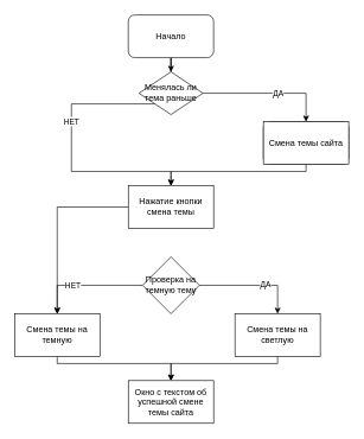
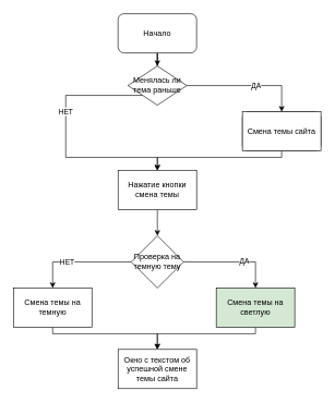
  <mxCell id="0" />
  <mxCell id="1" parent="0" />
  <mxCell id="2" style="edgeStyle=orthogonalEdgeStyle;rounded=0;orthogonalLoop=1;jettySize=auto;html=1;entryX=0.5;entryY=0;entryDx=0;entryDy=0;" edge="1" parent="1" source="3" target="10"><mxGeometry relative="1" as="geometry" /></mxCell>
  <mxCell id="3" value="Начало" style="rounded=1;whiteSpace=wrap;html=1;" vertex="1" parent="1"><mxGeometry x="180" y="20" width="120" height="60" as="geometry" /></mxCell>
- <mxCell id="4" style="edgeStyle=orthogonalEdgeStyle;rounded=0;orthogonalLoop=1;jettySize=auto;html=1;" edge="1" parent="1" source="5" target="20"><mxGeometry relative="1" as="geometry" /></mxCell>
+ <mxCell id="4" style="edgeStyle=orthogonalEdgeStyle;rounded=0;orthogonalLoop=1;jettySize=auto;html=1;entryX=0.5;entryY=0;entryDx=0;entryDy=0;" edge="1" parent="1" source="5" target="17"><mxGeometry relative="1" as="geometry" /></mxCell>
  <mxCell id="5" value="Нажатие кнопки&lt;div&gt;смена темы&lt;/div&gt;" style="rounded=0;whiteSpace=wrap;html=1;" vertex="1" parent="1"><mxGeometry x="180" y="260" width="120" height="60" as="geometry" /></mxCell>
  <mxCell id="6" style="edgeStyle=orthogonalEdgeStyle;rounded=0;orthogonalLoop=1;jettySize=auto;html=1;entryX=0.5;entryY=0;entryDx=0;entryDy=0;" edge="1" parent="1" source="10" target="12"><mxGeometry relative="1" as="geometry"><mxPoint x="350" y="145" as="targetPoint" /></mxGeometry></mxCell>
  <mxCell id="7" value="ДА" style="edgeLabel;html=1;align=center;verticalAlign=middle;resizable=0;points=[];" vertex="1" connectable="0" parent="6"><mxGeometry x="0.134" y="1" relative="1" as="geometry"><mxPoint as="offset" /></mxGeometry></mxCell>
  <mxCell id="8" style="edgeStyle=orthogonalEdgeStyle;rounded=0;orthogonalLoop=1;jettySize=auto;html=1;entryX=0.5;entryY=0;entryDx=0;entryDy=0;" edge="1" parent="1" source="10" target="5"><mxGeometry relative="1" as="geometry"><mxPoint x="50" y="210" as="targetPoint" /><Array as="points"><mxPoint x="100" y="145" /><mxPoint x="100" y="240" /><mxPoint x="240" y="240" /></Array></mxGeometry></mxCell>
  <mxCell id="9" value="НЕТ" style="edgeLabel;html=1;align=center;verticalAlign=middle;resizable=0;points=[];" vertex="1" connectable="0" parent="8"><mxGeometry x="-0.237" y="-1" relative="1" as="geometry"><mxPoint as="offset" /></mxGeometry></mxCell>
  <mxCell id="10" value="Менялась ли тема раньше" style="rhombus;whiteSpace=wrap;html=1;" vertex="1" parent="1"><mxGeometry x="195" y="100" width="90" height="60" as="geometry" /></mxCell>
  <mxCell id="11" style="edgeStyle=orthogonalEdgeStyle;rounded=0;orthogonalLoop=1;jettySize=auto;html=1;entryX=0.5;entryY=0;entryDx=0;entryDy=0;" edge="1" parent="1" source="12" target="5"><mxGeometry relative="1" as="geometry"><Array as="points"><mxPoint x="430" y="240" /><mxPoint x="240" y="240" /></Array></mxGeometry></mxCell>
  <mxCell id="12" value="" style="rounded=1;whiteSpace=wrap;html=1;" vertex="1" parent="1"><mxGeometry x="370" y="170" width="120" height="60" as="geometry" /></mxCell>
  <mxCell id="13" style="edgeStyle=orthogonalEdgeStyle;rounded=0;orthogonalLoop=1;jettySize=auto;html=1;entryX=0.5;entryY=0;entryDx=0;entryDy=0;" edge="1" parent="1" source="17" target="20"><mxGeometry relative="1" as="geometry"><mxPoint x="80" y="400" as="targetPoint" /></mxGeometry></mxCell>
  <mxCell id="14" value="НЕТ" style="edgeLabel;html=1;align=center;verticalAlign=middle;resizable=0;points=[];" vertex="1" connectable="0" parent="13"><mxGeometry x="0.241" relative="1" as="geometry"><mxPoint as="offset" /></mxGeometry></mxCell>
  <mxCell id="15" style="edgeStyle=orthogonalEdgeStyle;rounded=0;orthogonalLoop=1;jettySize=auto;html=1;entryX=0.5;entryY=0;entryDx=0;entryDy=0;" edge="1" parent="1" source="17" target="22"><mxGeometry relative="1" as="geometry"><mxPoint x="390" y="400" as="targetPoint" /></mxGeometry></mxCell>
  <mxCell id="16" value="ДА" style="edgeLabel;html=1;align=center;verticalAlign=middle;resizable=0;points=[];" vertex="1" connectable="0" parent="15"><mxGeometry x="0.224" y="2" relative="1" as="geometry"><mxPoint as="offset" /></mxGeometry></mxCell>
  <mxCell id="17" value="Проверка на темную тему" style="rhombus;whiteSpace=wrap;html=1;" vertex="1" parent="1"><mxGeometry x="200" y="360" width="80" height="80" as="geometry" /></mxCell>
  <mxCell id="18" value="Смена темы сайта" style="rounded=0;whiteSpace=wrap;html=1;" vertex="1" parent="1"><mxGeometry x="370" y="170" width="120" height="60" as="geometry" /></mxCell>
  <mxCell id="19" style="edgeStyle=orthogonalEdgeStyle;rounded=0;orthogonalLoop=1;jettySize=auto;html=1;entryX=0.5;entryY=0;entryDx=0;entryDy=0;" edge="1" parent="1" source="20" target="23"><mxGeometry relative="1" as="geometry"><Array as="points"><mxPoint x="80" y="510" /><mxPoint x="240" y="510" /></Array></mxGeometry></mxCell>
  <mxCell id="20" value="Смена темы на темную" style="rounded=0;whiteSpace=wrap;html=1;" vertex="1" parent="1"><mxGeometry x="20" y="440" width="120" height="60" as="geometry" /></mxCell>
  <mxCell id="21" style="edgeStyle=orthogonalEdgeStyle;rounded=0;orthogonalLoop=1;jettySize=auto;html=1;entryX=0.5;entryY=0;entryDx=0;entryDy=0;" edge="1" parent="1" source="22" target="23"><mxGeometry relative="1" as="geometry"><Array as="points"><mxPoint x="390" y="510" /><mxPoint x="240" y="510" /></Array></mxGeometry></mxCell>
- <mxCell id="22" value="Смена темы на светлую" style="rounded=0;whiteSpace=wrap;html=1;" vertex="1" parent="1"><mxGeometry x="330" y="440" width="120" height="60" as="geometry" /></mxCell>
+ <mxCell id="22" value="Смена темы на светлую" style="rounded=0;whiteSpace=wrap;html=1;fillColor=#d5e8d4;" vertex="1" parent="1"><mxGeometry x="330" y="440" width="120" height="60" as="geometry" /></mxCell>
  <mxCell id="23" value="Окно с текстом об успешной смене темы сайта" style="rounded=0;whiteSpace=wrap;html=1;" vertex="1" parent="1"><mxGeometry x="180" y="534" width="120" height="60" as="geometry" /></mxCell>
